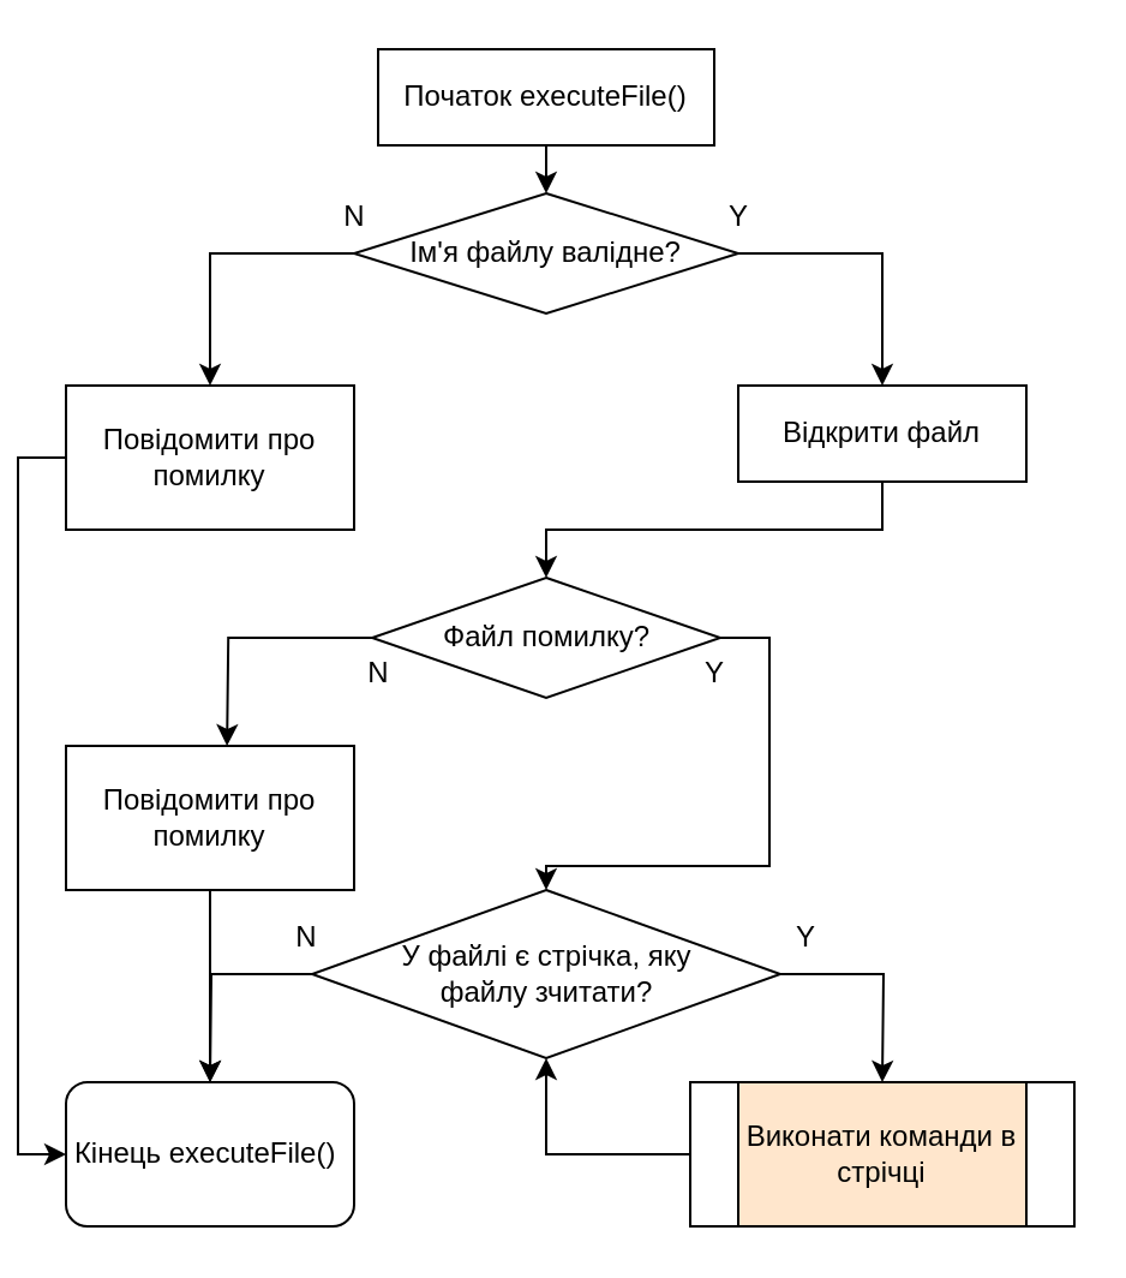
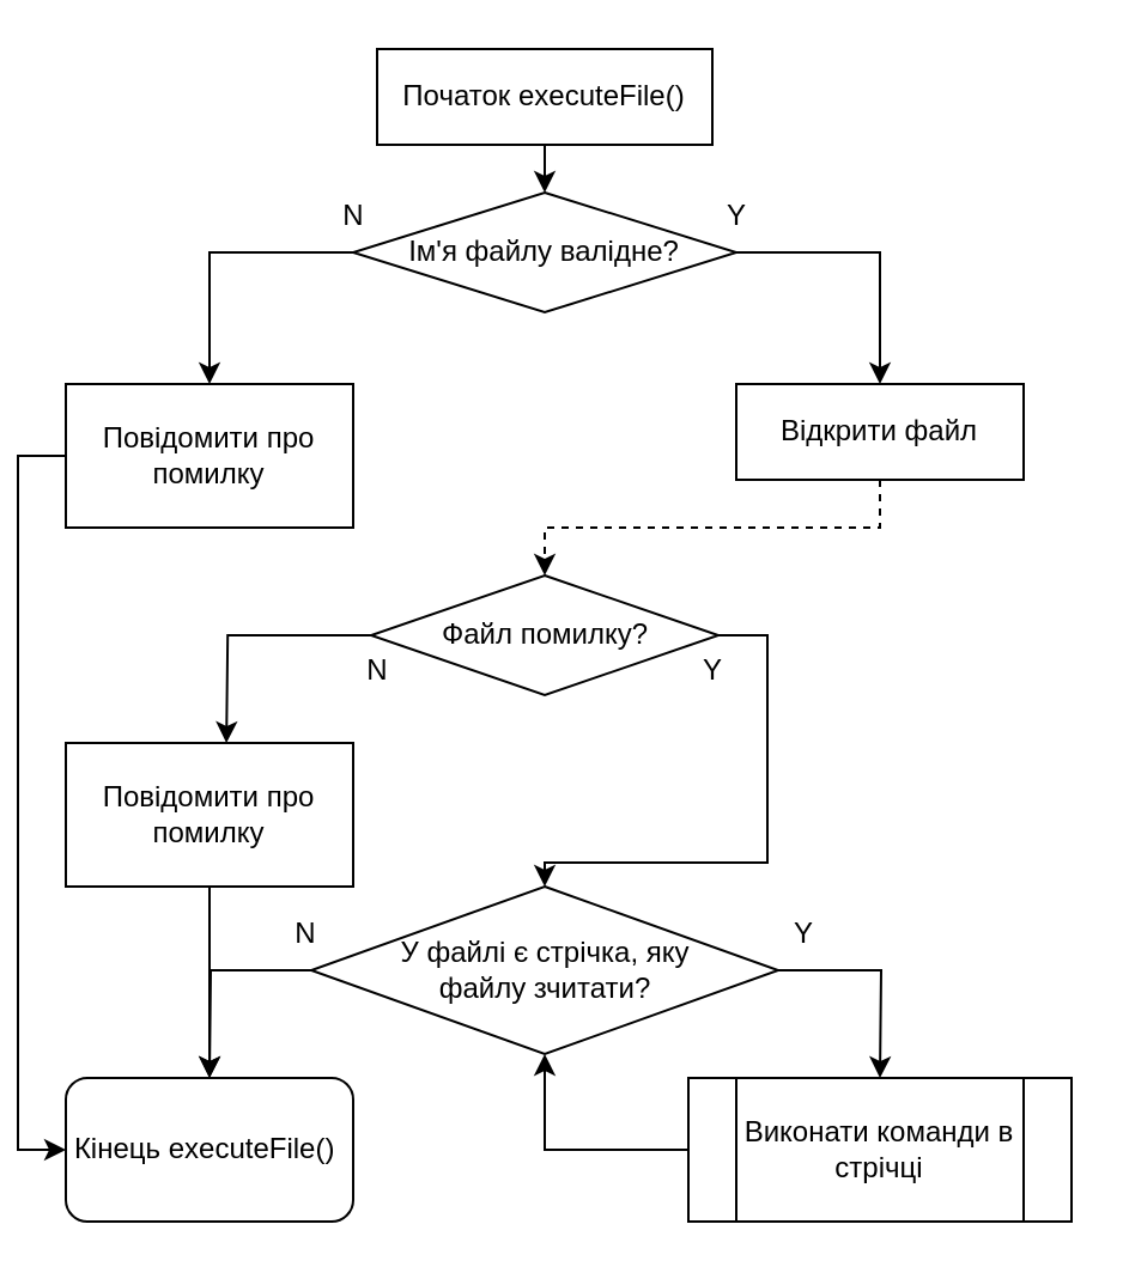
  <mxCell id="0" />
  <mxCell id="1" parent="0" />
  <mxCell id="2" style="edgeStyle=orthogonalEdgeStyle;rounded=0;orthogonalLoop=1;jettySize=auto;html=1;exitX=0;exitY=0.5;exitDx=0;exitDy=0;entryX=0.5;entryY=1;entryDx=0;entryDy=0;" edge="1" parent="1" source="3" target="24"><mxGeometry relative="1" as="geometry" /></mxCell>
  <mxCell id="3" value="" style="rounded=0;whiteSpace=wrap;html=1;" vertex="1" parent="1"><mxGeometry x="280" y="450" width="160" height="60" as="geometry" /></mxCell>
  <mxCell id="4" style="edgeStyle=orthogonalEdgeStyle;rounded=0;orthogonalLoop=1;jettySize=auto;html=1;exitX=0.5;exitY=1;exitDx=0;exitDy=0;entryX=0.5;entryY=0;entryDx=0;entryDy=0;" edge="1" parent="1" source="5"><mxGeometry relative="1" as="geometry"><mxPoint x="220" y="80" as="targetPoint" /></mxGeometry></mxCell>
  <mxCell id="5" value="Початок executeFile()" style="whiteSpace=wrap;html=1;rounded=0;" vertex="1" parent="1"><mxGeometry x="150" y="20" width="140" height="40" as="geometry" /></mxCell>
  <mxCell id="6" style="edgeStyle=orthogonalEdgeStyle;rounded=0;orthogonalLoop=1;jettySize=auto;html=1;exitX=0;exitY=0.5;exitDx=0;exitDy=0;entryX=0.5;entryY=0;entryDx=0;entryDy=0;" edge="1" parent="1" source="8" target="10"><mxGeometry relative="1" as="geometry" /></mxCell>
  <mxCell id="7" style="edgeStyle=orthogonalEdgeStyle;rounded=0;orthogonalLoop=1;jettySize=auto;html=1;exitX=1;exitY=0.5;exitDx=0;exitDy=0;entryX=0.5;entryY=0;entryDx=0;entryDy=0;" edge="1" parent="1" source="8" target="12"><mxGeometry relative="1" as="geometry" /></mxCell>
  <mxCell id="8" value="Ім'я файлу валідне?" style="rhombus;whiteSpace=wrap;html=1;" vertex="1" parent="1"><mxGeometry x="140" y="80" width="160" height="50" as="geometry" /></mxCell>
  <mxCell id="9" style="edgeStyle=orthogonalEdgeStyle;rounded=0;orthogonalLoop=1;jettySize=auto;html=1;exitX=0;exitY=0.5;exitDx=0;exitDy=0;entryX=0;entryY=0.5;entryDx=0;entryDy=0;" edge="1" parent="1" source="10" target="28"><mxGeometry relative="1" as="geometry" /></mxCell>
  <mxCell id="10" value="Повідомити про помилку" style="rounded=0;whiteSpace=wrap;html=1;" vertex="1" parent="1"><mxGeometry x="20" y="160" width="120" height="60" as="geometry" /></mxCell>
- <mxCell id="11" style="edgeStyle=orthogonalEdgeStyle;rounded=0;orthogonalLoop=1;jettySize=auto;html=1;exitX=0.5;exitY=1;exitDx=0;exitDy=0;entryX=0.5;entryY=0;entryDx=0;entryDy=0;" edge="1" parent="1" source="12" target="17"><mxGeometry relative="1" as="geometry" /></mxCell>
+ <mxCell id="11" style="edgeStyle=orthogonalEdgeStyle;rounded=0;orthogonalLoop=1;jettySize=auto;html=1;exitX=0.5;exitY=1;exitDx=0;exitDy=0;entryX=0.5;entryY=0;entryDx=0;entryDy=0;dashed=1;" edge="1" parent="1" source="12" target="17"><mxGeometry relative="1" as="geometry" /></mxCell>
  <mxCell id="12" value="Відкрити файл" style="rounded=0;whiteSpace=wrap;html=1;" vertex="1" parent="1"><mxGeometry x="300" y="160" width="120" height="40" as="geometry" /></mxCell>
  <mxCell id="13" value="N" style="text;html=1;align=center;verticalAlign=middle;resizable=0;points=[];autosize=1;strokeColor=none;fillColor=none;" vertex="1" parent="1"><mxGeometry x="130" y="80" width="20" height="20" as="geometry" /></mxCell>
  <mxCell id="14" value="Y" style="text;html=1;align=center;verticalAlign=middle;resizable=0;points=[];autosize=1;strokeColor=none;fillColor=none;" vertex="1" parent="1"><mxGeometry x="290" y="80" width="20" height="20" as="geometry" /></mxCell>
  <mxCell id="15" style="edgeStyle=orthogonalEdgeStyle;rounded=0;orthogonalLoop=1;jettySize=auto;html=1;exitX=0;exitY=0.5;exitDx=0;exitDy=0;" edge="1" parent="1" source="17"><mxGeometry relative="1" as="geometry"><mxPoint x="87.059" y="310" as="targetPoint" /></mxGeometry></mxCell>
  <mxCell id="16" style="edgeStyle=orthogonalEdgeStyle;rounded=0;orthogonalLoop=1;jettySize=auto;html=1;exitX=1;exitY=0.5;exitDx=0;exitDy=0;" edge="1" parent="1" source="17"><mxGeometry relative="1" as="geometry"><mxPoint x="220" y="370" as="targetPoint" /><Array as="points"><mxPoint x="313" y="265" /><mxPoint x="313" y="360" /><mxPoint x="220" y="360" /></Array></mxGeometry></mxCell>
  <mxCell id="17" value="Файл помилку?" style="rhombus;whiteSpace=wrap;html=1;" vertex="1" parent="1"><mxGeometry x="147.5" y="240" width="145" height="50" as="geometry" /></mxCell>
  <mxCell id="18" value="N" style="text;html=1;align=center;verticalAlign=middle;resizable=0;points=[];autosize=1;strokeColor=none;fillColor=none;" vertex="1" parent="1"><mxGeometry x="140" y="270" width="20" height="20" as="geometry" /></mxCell>
  <mxCell id="19" value="Y" style="text;html=1;align=center;verticalAlign=middle;resizable=0;points=[];autosize=1;strokeColor=none;fillColor=none;" vertex="1" parent="1"><mxGeometry x="280" y="270" width="20" height="20" as="geometry" /></mxCell>
  <mxCell id="20" style="edgeStyle=orthogonalEdgeStyle;rounded=0;orthogonalLoop=1;jettySize=auto;html=1;exitX=0.5;exitY=1;exitDx=0;exitDy=0;entryX=0.5;entryY=0;entryDx=0;entryDy=0;" edge="1" parent="1" source="21" target="28"><mxGeometry relative="1" as="geometry" /></mxCell>
  <mxCell id="21" value="Повідомити про помилку" style="rounded=0;whiteSpace=wrap;html=1;" vertex="1" parent="1"><mxGeometry x="20" y="310" width="120" height="60" as="geometry" /></mxCell>
  <mxCell id="22" style="edgeStyle=orthogonalEdgeStyle;rounded=0;orthogonalLoop=1;jettySize=auto;html=1;exitX=1;exitY=0.5;exitDx=0;exitDy=0;" edge="1" parent="1" source="24"><mxGeometry relative="1" as="geometry"><mxPoint x="360" y="450" as="targetPoint" /></mxGeometry></mxCell>
  <mxCell id="23" style="edgeStyle=orthogonalEdgeStyle;rounded=0;orthogonalLoop=1;jettySize=auto;html=1;exitX=0;exitY=0.5;exitDx=0;exitDy=0;" edge="1" parent="1" source="24"><mxGeometry relative="1" as="geometry"><mxPoint x="80" y="450" as="targetPoint" /></mxGeometry></mxCell>
  <mxCell id="24" value="У файлі є стрічка, яку &lt;br&gt;файлу зчитати?" style="rhombus;whiteSpace=wrap;html=1;" vertex="1" parent="1"><mxGeometry x="122.5" y="370" width="195" height="70" as="geometry" /></mxCell>
  <mxCell id="25" value="Y" style="text;html=1;align=center;verticalAlign=middle;resizable=0;points=[];autosize=1;strokeColor=none;fillColor=none;" vertex="1" parent="1"><mxGeometry x="317.5" y="380" width="20" height="20" as="geometry" /></mxCell>
  <mxCell id="26" value="N" style="text;html=1;align=center;verticalAlign=middle;resizable=0;points=[];autosize=1;strokeColor=none;fillColor=none;" vertex="1" parent="1"><mxGeometry x="110" y="380" width="20" height="20" as="geometry" /></mxCell>
- <mxCell id="27" value="Виконати команди в стрічці" style="rounded=0;whiteSpace=wrap;html=1;fillColor=#ffe6cc;" vertex="1" parent="1"><mxGeometry x="300" y="450" width="120" height="60" as="geometry" /></mxCell>
+ <mxCell id="27" value="Виконати команди в стрічці" style="rounded=0;whiteSpace=wrap;html=1;" vertex="1" parent="1"><mxGeometry x="300" y="450" width="120" height="60" as="geometry" /></mxCell>
  <mxCell id="28" value="Кінець executeFile()&amp;nbsp;" style="rounded=1;whiteSpace=wrap;html=1;" vertex="1" parent="1"><mxGeometry x="20" y="450" width="120" height="60" as="geometry" /></mxCell>
